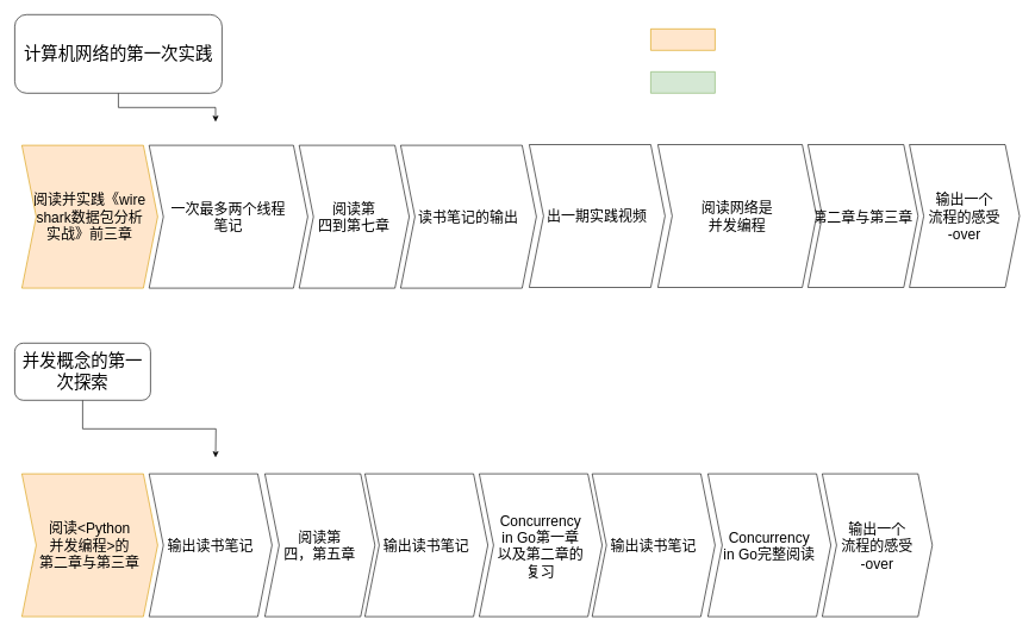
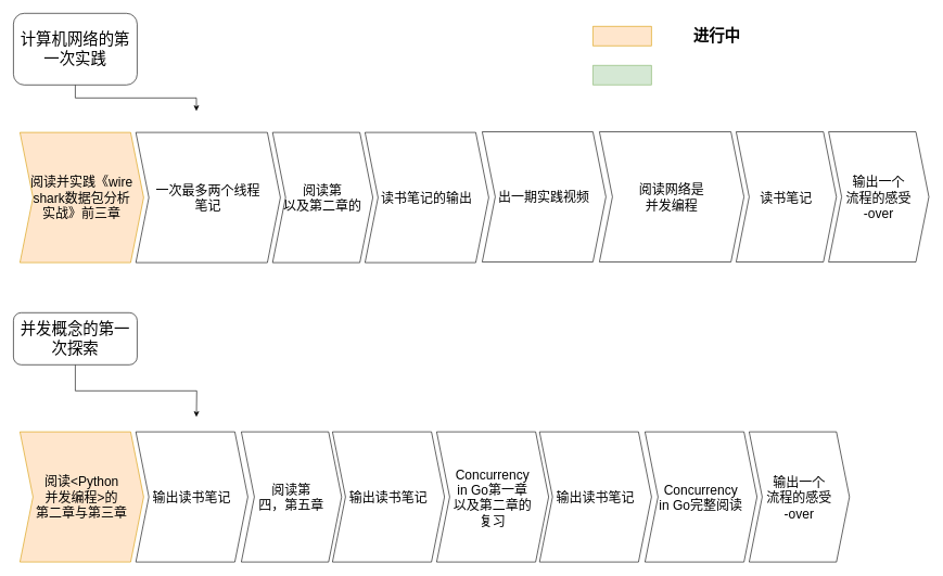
  <mxCell id="0" />
  <mxCell id="1" parent="0" />
  <mxCell id="2" style="edgeStyle=orthogonalEdgeStyle;rounded=0;orthogonalLoop=1;jettySize=auto;html=1;exitX=0.5;exitY=1;exitDx=0;exitDy=0;" edge="1" parent="1" source="3" target="4"><mxGeometry relative="1" as="geometry" /></mxCell>
- <mxCell id="3" value="&lt;font style=&quot;font-size: 24px&quot;&gt;计算机网络的第一次实践&lt;/font&gt;" style="rounded=1;whiteSpace=wrap;html=1;" vertex="1" parent="1"><mxGeometry x="20" y="20" width="290" height="110" as="geometry" /></mxCell>
+ <mxCell id="3" value="&lt;font style=&quot;font-size: 24px&quot;&gt;计算机网络的第一次实践&lt;/font&gt;" style="rounded=1;whiteSpace=wrap;html=1;" vertex="1" parent="1"><mxGeometry x="20" y="20" width="190" height="110" as="geometry" /></mxCell>
  <mxCell id="4" value="" style="swimlane;childLayout=stackLayout;horizontal=1;fillColor=none;horizontalStack=1;resizeParent=1;resizeParentMax=0;resizeLast=0;collapsible=0;strokeColor=none;stackBorder=10;stackSpacing=-12;resizable=1;align=center;points=[];fontColor=#000000;" vertex="1" parent="1"><mxGeometry x="20" y="170" width="562" height="243" as="geometry" /></mxCell>
  <mxCell id="5" value="阅读并实践《wire&#10;shark数据包分析&#10;实战》前三章" style="shape=step;perimeter=stepPerimeter;fixedSize=1;points=[];whiteSpace=wrap;fontSize=20;fillColor=#ffe6cc;strokeColor=#d79b00;" vertex="1" parent="4"><mxGeometry x="10" y="33" width="190" height="200" as="geometry" /></mxCell>
  <mxCell id="6" value="一次最多两个线程&#10;笔记" style="shape=step;perimeter=stepPerimeter;fixedSize=1;points=[];fontSize=20;" vertex="1" parent="4"><mxGeometry x="188" y="33" width="222" height="200" as="geometry" /></mxCell>
- <mxCell id="7" value="阅读第&#10;四到第七章" style="shape=step;perimeter=stepPerimeter;fixedSize=1;points=[];fontSize=20;" vertex="1" parent="4"><mxGeometry x="398" y="33" width="154" height="200" as="geometry" /></mxCell>
+ <mxCell id="7" value="阅读第&#10;以及第二章的" style="shape=step;perimeter=stepPerimeter;fixedSize=1;points=[];fontSize=20;" vertex="1" parent="4"><mxGeometry x="398" y="33" width="154" height="200" as="geometry" /></mxCell>
  <mxCell id="8" value="" style="swimlane;childLayout=stackLayout;horizontal=1;fillColor=none;horizontalStack=1;resizeParent=1;resizeParentMax=0;resizeLast=0;collapsible=0;strokeColor=none;stackBorder=10;stackSpacing=-12;resizable=1;align=center;points=[];fontColor=#000000;" vertex="1" parent="1"><mxGeometry x="550" y="170" width="210" height="243" as="geometry" /></mxCell>
  <mxCell id="9" value="读书笔记的输出" style="shape=step;perimeter=stepPerimeter;fixedSize=1;points=[];whiteSpace=wrap;fontSize=20;" vertex="1" parent="8"><mxGeometry x="10" y="33" width="190" height="200" as="geometry" /></mxCell>
  <mxCell id="10" value="" style="verticalLabelPosition=bottom;verticalAlign=top;html=1;shape=mxgraph.basic.rect;fillColor2=none;strokeWidth=1;size=20;indent=5;fontSize=20;fillColor=#ffe6cc;strokeColor=#d79b00;" vertex="1" parent="1"><mxGeometry x="910" y="40" width="90" height="30" as="geometry" /></mxCell>
  <mxCell id="11" value="" style="verticalLabelPosition=bottom;verticalAlign=top;html=1;shape=mxgraph.basic.rect;fillColor2=none;strokeWidth=1;size=20;indent=5;fontSize=20;fillColor=#d5e8d4;strokeColor=#82b366;" vertex="1" parent="1"><mxGeometry x="910" y="100" width="90" height="30" as="geometry" /></mxCell>
+ <mxCell id="12" value="进行中" style="text;strokeColor=none;fillColor=none;html=1;fontSize=24;fontStyle=1;verticalAlign=middle;align=center;" vertex="1" parent="1"><mxGeometry x="1050" y="35" width="100" height="40" as="geometry" /></mxCell>
  <mxCell id="13" style="edgeStyle=orthogonalEdgeStyle;rounded=0;orthogonalLoop=1;jettySize=auto;html=1;exitX=0.5;exitY=1;exitDx=0;exitDy=0;" edge="1" parent="1" source="14"><mxGeometry relative="1" as="geometry"><mxPoint x="301" y="640" as="targetPoint" /></mxGeometry></mxCell>
  <mxCell id="14" value="&lt;font style=&quot;font-size: 24px&quot;&gt;并发概念的第一次探索&lt;/font&gt;" style="rounded=1;whiteSpace=wrap;html=1;" vertex="1" parent="1"><mxGeometry x="20" y="480" width="190" height="80" as="geometry" /></mxCell>
  <mxCell id="15" value="阅读&lt;Python&#10;并发编程&gt;的&#10;第二章与第三章" style="shape=step;perimeter=stepPerimeter;fixedSize=1;points=[];whiteSpace=wrap;fontSize=20;fillColor=#ffe6cc;strokeColor=#d79b00;" vertex="1" parent="1"><mxGeometry x="30" y="663" width="190" height="200" as="geometry" /></mxCell>
  <mxCell id="16" value="输出读书笔记" style="shape=step;perimeter=stepPerimeter;fixedSize=1;points=[];fontSize=20;" vertex="1" parent="1"><mxGeometry x="208" y="663" width="172" height="200" as="geometry" /></mxCell>
  <mxCell id="17" value="阅读第&#10;四，第五章" style="shape=step;perimeter=stepPerimeter;fixedSize=1;points=[];fontSize=20;" vertex="1" parent="1"><mxGeometry x="370" y="663" width="154" height="200" as="geometry" /></mxCell>
  <mxCell id="18" value="输出读书笔记" style="shape=step;perimeter=stepPerimeter;fixedSize=1;points=[];fontSize=20;" vertex="1" parent="1"><mxGeometry x="510" y="663" width="172" height="200" as="geometry" /></mxCell>
  <mxCell id="19" value="Concurrency &#10;in Go第一章&#10;以及第二章的&#10;复习" style="shape=step;perimeter=stepPerimeter;fixedSize=1;points=[];fontSize=20;" vertex="1" parent="1"><mxGeometry x="670" y="663" width="172" height="200" as="geometry" /></mxCell>
  <mxCell id="20" value="输出读书笔记" style="shape=step;perimeter=stepPerimeter;fixedSize=1;points=[];fontSize=20;" vertex="1" parent="1"><mxGeometry x="828" y="663" width="172" height="200" as="geometry" /></mxCell>
  <mxCell id="21" value="Concurrency &#10;in Go完整阅读" style="shape=step;perimeter=stepPerimeter;fixedSize=1;points=[];fontSize=20;" vertex="1" parent="1"><mxGeometry x="990" y="663" width="172" height="200" as="geometry" /></mxCell>
  <mxCell id="22" value="输出一个&#10;流程的感受&#10;-over" style="shape=step;perimeter=stepPerimeter;fixedSize=1;points=[];fontSize=20;" vertex="1" parent="1"><mxGeometry x="1150" y="663" width="154" height="200" as="geometry" /></mxCell>
- <mxCell id="23" value="第二章与第三章" style="shape=step;perimeter=stepPerimeter;fixedSize=1;points=[];fontSize=20;" vertex="1" parent="1"><mxGeometry x="1130" y="202" width="154" height="200" as="geometry" /></mxCell>
+ <mxCell id="23" value="读书笔记" style="shape=step;perimeter=stepPerimeter;fixedSize=1;points=[];fontSize=20;" vertex="1" parent="1"><mxGeometry x="1130" y="202" width="154" height="200" as="geometry" /></mxCell>
  <mxCell id="24" value="输出一个&#10;流程的感受&#10;-over" style="shape=step;perimeter=stepPerimeter;fixedSize=1;points=[];fontSize=20;" vertex="1" parent="1"><mxGeometry x="1272" y="202" width="154" height="200" as="geometry" /></mxCell>
  <mxCell id="25" value="阅读网络是&#10;并发编程" style="shape=step;perimeter=stepPerimeter;fixedSize=1;points=[];fontSize=20;" vertex="1" parent="1"><mxGeometry x="920" y="202" width="222" height="200" as="geometry" /></mxCell>
  <mxCell id="26" value="出一期实践视频" style="shape=step;perimeter=stepPerimeter;fixedSize=1;points=[];whiteSpace=wrap;fontSize=20;" vertex="1" parent="1"><mxGeometry x="740" y="202" width="190" height="200" as="geometry" /></mxCell>
